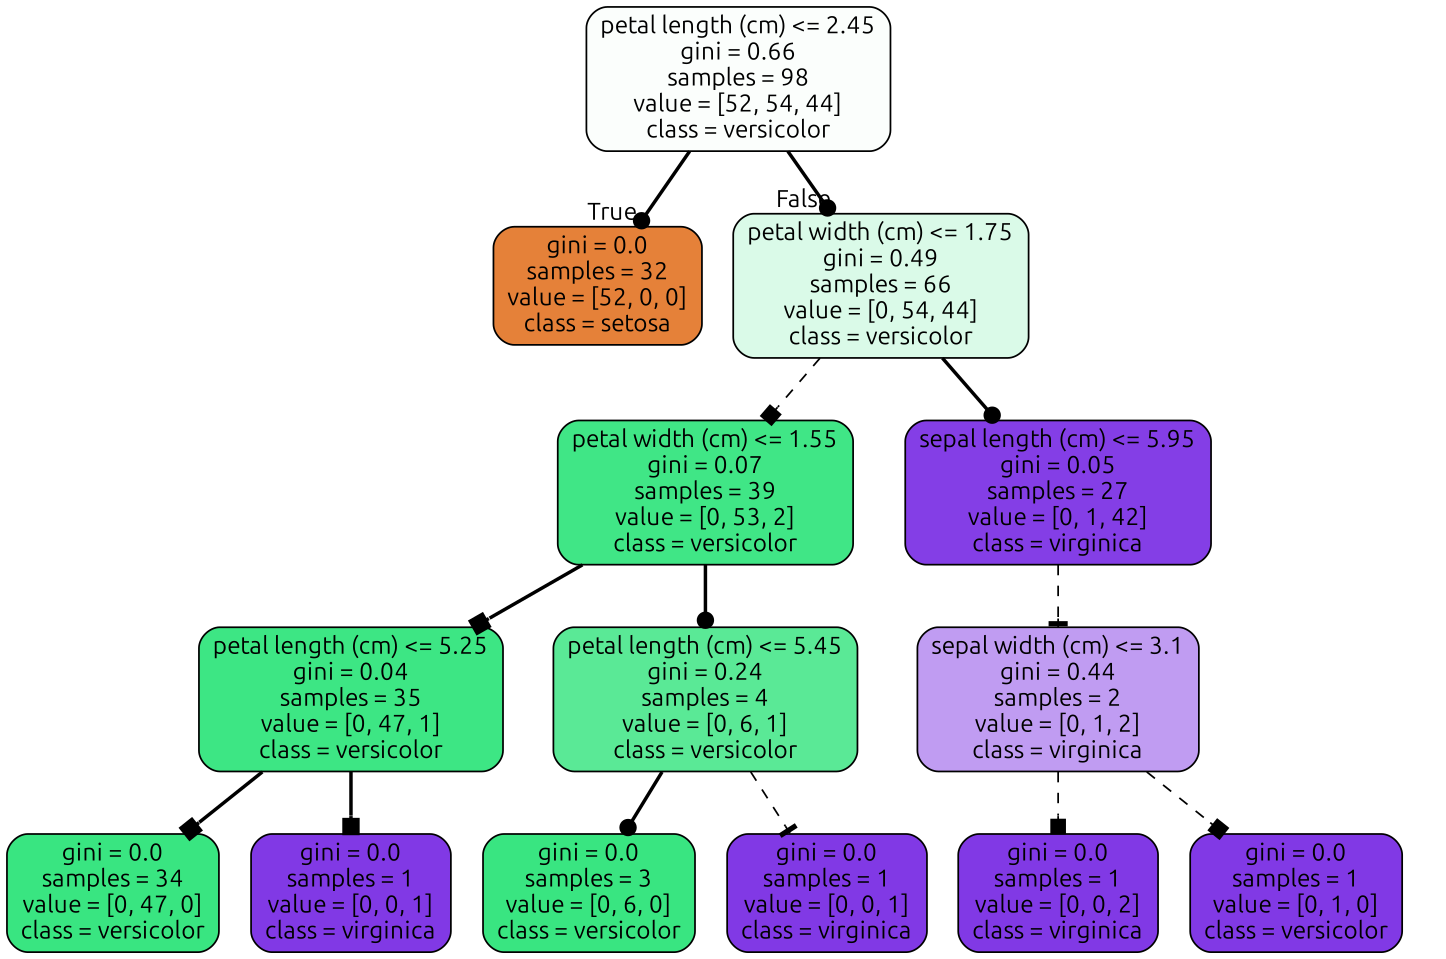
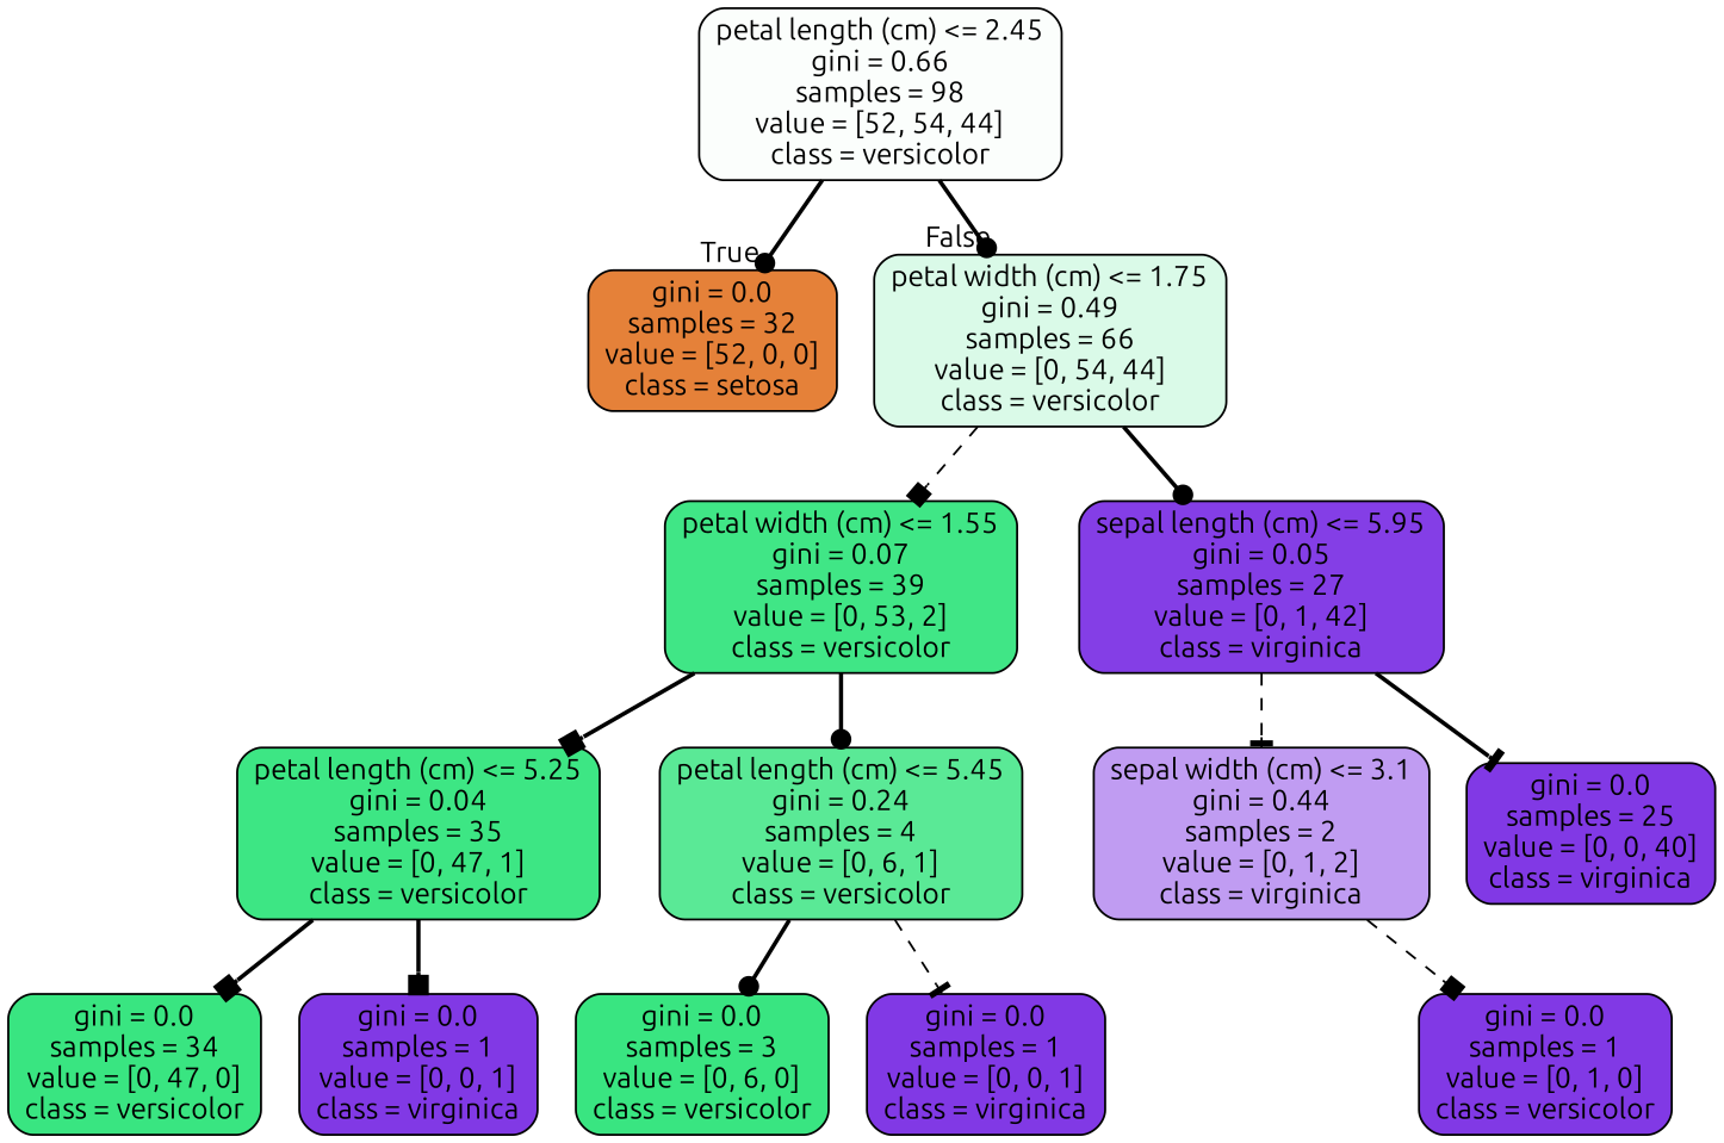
  digraph {
    fontname=Ubuntu
    node [color=black fillcolor="#8139e5" fontname=Ubuntu shape=box style="filled, rounded"]
    edge [arrowhead=box fontname=Ubuntu style=bold]
    n1 [fillcolor="#fbfefc" label="petal length (cm) <= 2.45\ngini = 0.66\nsamples = 98\nvalue = [52, 54, 44]\nclass = versicolor"]
    n2 [fillcolor="#e58139" label="gini = 0.0\nsamples = 32\nvalue = [52, 0, 0]\nclass = setosa"]
    n3 [fillcolor="#dafae8" label="petal width (cm) <= 1.75\ngini = 0.49\nsamples = 66\nvalue = [0, 54, 44]\nclass = versicolor"]
    n4 [fillcolor="#40e686" label="petal width (cm) <= 1.55\ngini = 0.07\nsamples = 39\nvalue = [0, 53, 2]\nclass = versicolor"]
    n5 [fillcolor="#843ee6" label="sepal length (cm) <= 5.95\ngini = 0.05\nsamples = 27\nvalue = [0, 1, 42]\nclass = virginica"]
    n6 [fillcolor="#3de684" label="petal length (cm) <= 5.25\ngini = 0.04\nsamples = 35\nvalue = [0, 47, 1]\nclass = versicolor"]
    n7 [fillcolor="#5ae996" label="petal length (cm) <= 5.45\ngini = 0.24\nsamples = 4\nvalue = [0, 6, 1]\nclass = versicolor"]
    n8 [fillcolor="#c09cf2" label="sepal width (cm) <= 3.1\ngini = 0.44\nsamples = 2\nvalue = [0, 1, 2]\nclass = virginica"]
+   n9 [label="gini = 0.0\nsamples = 25\nvalue = [0, 0, 40]\nclass = virginica"]
    n10 [fillcolor="#39e581" label="gini = 0.0\nsamples = 34\nvalue = [0, 47, 0]\nclass = versicolor"]
    n11 [label="gini = 0.0\nsamples = 1\nvalue = [0, 0, 1]\nclass = virginica"]
    n12 [fillcolor="#39e581" label="gini = 0.0\nsamples = 3\nvalue = [0, 6, 0]\nclass = versicolor"]
    n13 [label="gini = 0.0\nsamples = 1\nvalue = [0, 0, 1]\nclass = virginica"]
-   n14 [label="gini = 0.0\nsamples = 1\nvalue = [0, 0, 2]\nclass = virginica"]
    n15 [label="gini = 0.0\nsamples = 1\nvalue = [0, 1, 0]\nclass = versicolor"]
    n1 -> n2 [arrowhead=dot headlabel=True labelangle=45 labeldistance=2.5]
    n1 -> n3 [arrowhead=dot headlabel=False labelangle=-45 labeldistance=2.5]
    n3 -> n4 [style=dashed]
    n3 -> n5 [arrowhead=dot]
    n4 -> n6
    n4 -> n7 [arrowhead=dot]
    n5 -> n8 [arrowhead=tee style=dashed]
+   n5 -> n9 [arrowhead=tee]
    n6 -> n10
    n6 -> n11
    n7 -> n12 [arrowhead=dot]
    n7 -> n13 [arrowhead=tee style=dashed]
-   n8 -> n14 [style=dashed]
    n8 -> n15 [style=dashed]
  }
